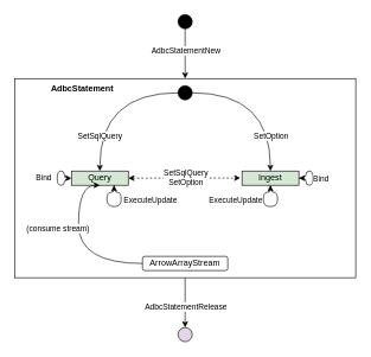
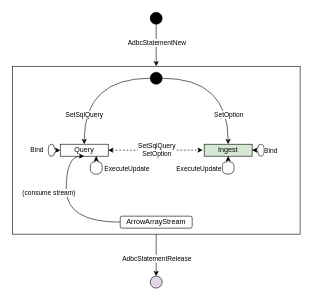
  <mxCell id="0" />
  <mxCell id="1" parent="0" />
  <mxCell id="2" style="edgeStyle=orthogonalEdgeStyle;rounded=0;orthogonalLoop=1;jettySize=auto;html=1;entryX=0.5;entryY=0;entryDx=0;entryDy=0;" edge="1" parent="1" source="4" target="7"><mxGeometry relative="1" as="geometry" /></mxCell>
  <mxCell id="3" value="&lt;div&gt;AdbcStatementNew&lt;/div&gt;" style="edgeLabel;html=1;align=center;verticalAlign=middle;resizable=0;points=[];" vertex="1" connectable="0" parent="2"><mxGeometry x="-0.388" y="-1" relative="1" as="geometry"><mxPoint x="1" y="9" as="offset" /></mxGeometry></mxCell>
  <mxCell id="4" value="" style="ellipse;whiteSpace=wrap;html=1;aspect=fixed;fillColor=#000000;" vertex="1" parent="1"><mxGeometry x="250" y="20" width="20" height="20" as="geometry" /></mxCell>
  <mxCell id="5" style="edgeStyle=orthogonalEdgeStyle;rounded=0;orthogonalLoop=1;jettySize=auto;html=1;entryX=0.5;entryY=0;entryDx=0;entryDy=0;" edge="1" parent="1" source="7" target="25"><mxGeometry relative="1" as="geometry" /></mxCell>
  <mxCell id="6" value="AdbcStatementRelease" style="edgeLabel;html=1;align=center;verticalAlign=middle;resizable=0;points=[];" vertex="1" connectable="0" parent="5"><mxGeometry x="0.184" y="-1" relative="1" as="geometry"><mxPoint x="1" y="-1" as="offset" /></mxGeometry></mxCell>
  <mxCell id="7" value="" style="whiteSpace=wrap;html=1;fillColor=none;" vertex="1" parent="1"><mxGeometry x="20" y="110" width="480" height="280" as="geometry" /></mxCell>
- <mxCell id="8" value="&lt;div&gt;&lt;b&gt;AdbcStatement&lt;/b&gt;&lt;/div&gt;" style="text;html=1;align=center;verticalAlign=middle;resizable=0;points=[];autosize=1;strokeColor=none;fillColor=none;" vertex="1" parent="1"><mxGeometry x="60" y="110" width="110" height="30" as="geometry" /></mxCell>
  <mxCell id="9" style="edgeStyle=orthogonalEdgeStyle;rounded=0;orthogonalLoop=1;jettySize=auto;html=1;entryX=0.5;entryY=0;entryDx=0;entryDy=0;curved=1;" edge="1" parent="1" source="13" target="19"><mxGeometry relative="1" as="geometry" /></mxCell>
  <mxCell id="10" value="SetOption" style="edgeLabel;html=1;align=center;verticalAlign=middle;resizable=0;points=[];" vertex="1" connectable="0" parent="9"><mxGeometry x="0.351" y="-14" relative="1" as="geometry"><mxPoint x="14" y="21" as="offset" /></mxGeometry></mxCell>
  <mxCell id="11" style="edgeStyle=orthogonalEdgeStyle;rounded=0;orthogonalLoop=1;jettySize=auto;html=1;exitX=0;exitY=0.5;exitDx=0;exitDy=0;entryX=0.5;entryY=0;entryDx=0;entryDy=0;curved=1;" edge="1" parent="1" source="13" target="16"><mxGeometry relative="1" as="geometry" /></mxCell>
  <mxCell id="12" value="SetSqlQuery" style="edgeLabel;html=1;align=center;verticalAlign=middle;resizable=0;points=[];" vertex="1" connectable="0" parent="11"><mxGeometry x="-0.25" y="26" relative="1" as="geometry"><mxPoint x="-28" y="34" as="offset" /></mxGeometry></mxCell>
  <mxCell id="13" value="" style="ellipse;whiteSpace=wrap;html=1;aspect=fixed;fillColor=#000000;" vertex="1" parent="1"><mxGeometry x="250" y="120" width="20" height="20" as="geometry" /></mxCell>
  <mxCell id="14" style="edgeStyle=orthogonalEdgeStyle;rounded=0;orthogonalLoop=1;jettySize=auto;html=1;curved=1;entryX=0;entryY=0.5;entryDx=0;entryDy=0;exitX=-0.033;exitY=0.583;exitDx=0;exitDy=0;exitPerimeter=0;" edge="1" parent="1" source="16" target="16"><mxGeometry relative="1" as="geometry"><mxPoint x="90" y="240" as="targetPoint" /><Array as="points"><mxPoint x="90" y="252" /><mxPoint x="90" y="260" /><mxPoint x="80" y="260" /><mxPoint x="80" y="240" /><mxPoint x="90" y="240" /><mxPoint x="90" y="250" /></Array></mxGeometry></mxCell>
  <mxCell id="15" value="Bind" style="edgeLabel;html=1;align=center;verticalAlign=middle;resizable=0;points=[];" vertex="1" connectable="0" parent="14"><mxGeometry x="0.034" relative="1" as="geometry"><mxPoint x="-20" y="3" as="offset" /></mxGeometry></mxCell>
- <mxCell id="16" value="Query" style="rounded=0;whiteSpace=wrap;html=1;fillColor=#d5e8d4;" vertex="1" parent="1"><mxGeometry x="100" y="240" width="80" height="20" as="geometry" /></mxCell>
+ <mxCell id="16" value="Query" style="rounded=0;whiteSpace=wrap;html=1;" vertex="1" parent="1"><mxGeometry x="100" y="240" width="80" height="20" as="geometry" /></mxCell>
  <mxCell id="17" style="edgeStyle=orthogonalEdgeStyle;rounded=0;orthogonalLoop=1;jettySize=auto;html=1;curved=1;exitX=0.5;exitY=1;exitDx=0;exitDy=0;entryX=0.5;entryY=1;entryDx=0;entryDy=0;" edge="1" parent="1" source="19" target="19"><mxGeometry relative="1" as="geometry"><mxPoint x="380" y="310" as="targetPoint" /><Array as="points"><mxPoint x="380" y="270" /><mxPoint x="390" y="270" /><mxPoint x="390" y="290" /><mxPoint x="370" y="290" /><mxPoint x="370" y="270" /><mxPoint x="380" y="270" /></Array></mxGeometry></mxCell>
  <mxCell id="18" value="ExecuteUpdate" style="edgeLabel;html=1;align=center;verticalAlign=middle;resizable=0;points=[];" vertex="1" connectable="0" parent="17"><mxGeometry x="-0.073" relative="1" as="geometry"><mxPoint x="-54" y="-10" as="offset" /></mxGeometry></mxCell>
  <mxCell id="19" value="Ingest" style="rounded=0;whiteSpace=wrap;html=1;fillColor=#d5e8d4;" vertex="1" parent="1"><mxGeometry x="340" y="240" width="80" height="20" as="geometry" /></mxCell>
  <mxCell id="20" style="edgeStyle=orthogonalEdgeStyle;rounded=0;orthogonalLoop=1;jettySize=auto;html=1;curved=1;" edge="1" parent="1" source="22"><mxGeometry relative="1" as="geometry"><mxPoint x="140" y="260" as="targetPoint" /><Array as="points"><mxPoint x="110" y="370" /><mxPoint x="110" y="260" /></Array></mxGeometry></mxCell>
  <mxCell id="21" value="(consume stream)" style="edgeLabel;html=1;align=center;verticalAlign=middle;resizable=0;points=[];" vertex="1" connectable="0" parent="20"><mxGeometry x="-0.138" y="-1" relative="1" as="geometry"><mxPoint x="-31" y="-41" as="offset" /></mxGeometry></mxCell>
  <mxCell id="22" value="ArrowArrayStream" style="whiteSpace=wrap;html=1;rounded=1;" vertex="1" parent="1"><mxGeometry x="200" y="360" width="120" height="20" as="geometry" /></mxCell>
  <mxCell id="23" value="" style="endArrow=classic;html=1;rounded=0;exitX=1;exitY=0.5;exitDx=0;exitDy=0;edgeStyle=orthogonalEdgeStyle;curved=1;entryX=1;entryY=0.5;entryDx=0;entryDy=0;" edge="1" parent="1"><mxGeometry width="50" height="50" relative="1" as="geometry"><mxPoint x="420" y="250" as="sourcePoint" /><mxPoint x="420" y="250" as="targetPoint" /><Array as="points"><mxPoint x="430" y="250" /><mxPoint x="430" y="240" /><mxPoint x="440" y="240" /><mxPoint x="440" y="260" /><mxPoint x="430" y="260" /><mxPoint x="430" y="250" /></Array></mxGeometry></mxCell>
  <mxCell id="24" value="Bind" style="edgeLabel;html=1;align=center;verticalAlign=middle;resizable=0;points=[];" vertex="1" connectable="0" parent="23"><mxGeometry x="-0.078" relative="1" as="geometry"><mxPoint x="10" y="3" as="offset" /></mxGeometry></mxCell>
  <mxCell id="25" value="" style="ellipse;whiteSpace=wrap;html=1;aspect=fixed;fillColor=#e1d5e7;strokeColor=#000000;" vertex="1" parent="1"><mxGeometry x="250" y="460" width="20" height="20" as="geometry" /></mxCell>
  <mxCell id="26" value="" style="endArrow=classic;startArrow=classic;html=1;rounded=0;exitX=1;exitY=0.5;exitDx=0;exitDy=0;entryX=-0.03;entryY=0.492;entryDx=0;entryDy=0;entryPerimeter=0;dashed=1;" edge="1" parent="1" source="16" target="19"><mxGeometry width="50" height="50" relative="1" as="geometry"><mxPoint x="210" y="250" as="sourcePoint" /><mxPoint x="260" y="200" as="targetPoint" /></mxGeometry></mxCell>
  <mxCell id="27" value="SetSqlQuery&lt;br&gt;SetOption" style="edgeLabel;html=1;align=center;verticalAlign=middle;resizable=0;points=[];" vertex="1" connectable="0" parent="26"><mxGeometry x="0.073" relative="1" as="geometry"><mxPoint x="-4" as="offset" /></mxGeometry></mxCell>
  <mxCell id="28" style="edgeStyle=orthogonalEdgeStyle;rounded=0;orthogonalLoop=1;jettySize=auto;html=1;curved=1;exitX=0.5;exitY=1;exitDx=0;exitDy=0;entryX=0.5;entryY=1;entryDx=0;entryDy=0;" edge="1" parent="1"><mxGeometry relative="1" as="geometry"><mxPoint x="160" y="260" as="targetPoint" /><mxPoint x="160" y="260" as="sourcePoint" /><Array as="points"><mxPoint x="160" y="270" /><mxPoint x="170" y="270" /><mxPoint x="170" y="290" /><mxPoint x="150" y="290" /><mxPoint x="150" y="270" /><mxPoint x="160" y="270" /></Array></mxGeometry></mxCell>
  <mxCell id="29" value="ExecuteUpdate" style="edgeLabel;html=1;align=center;verticalAlign=middle;resizable=0;points=[];" vertex="1" connectable="0" parent="28"><mxGeometry x="-0.073" relative="1" as="geometry"><mxPoint x="46" y="-10" as="offset" /></mxGeometry></mxCell>
